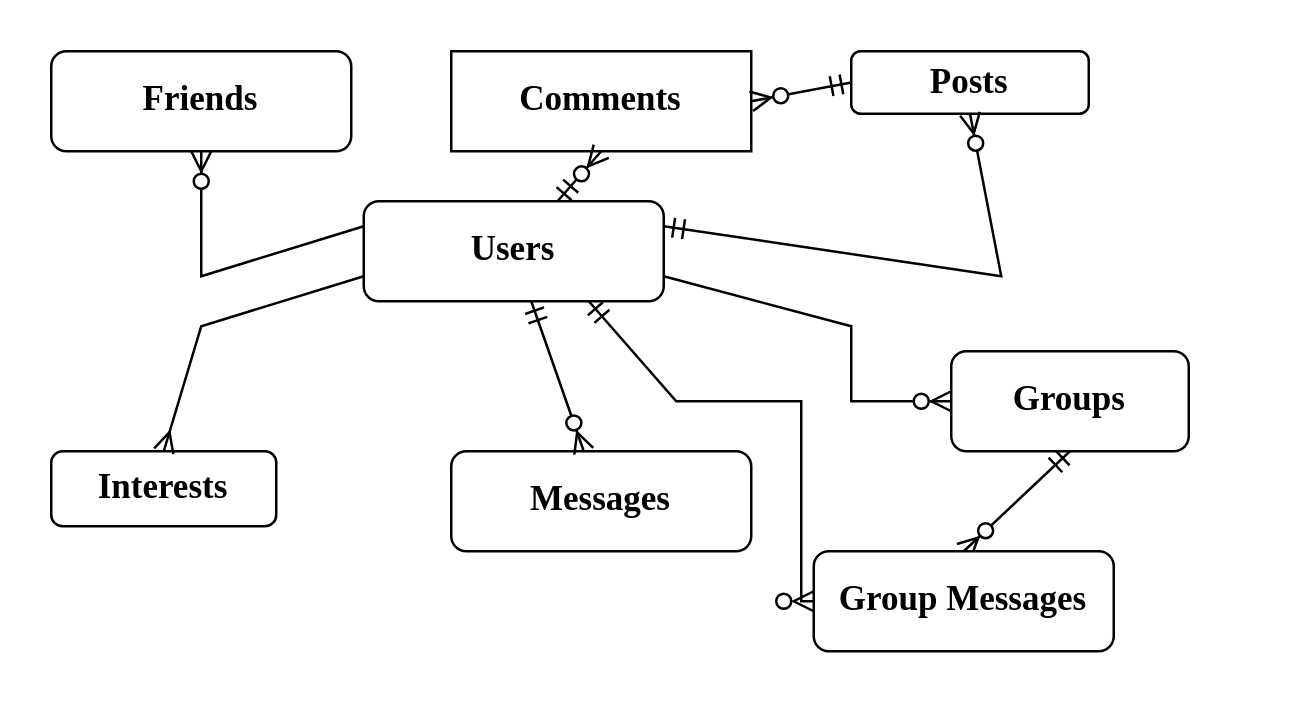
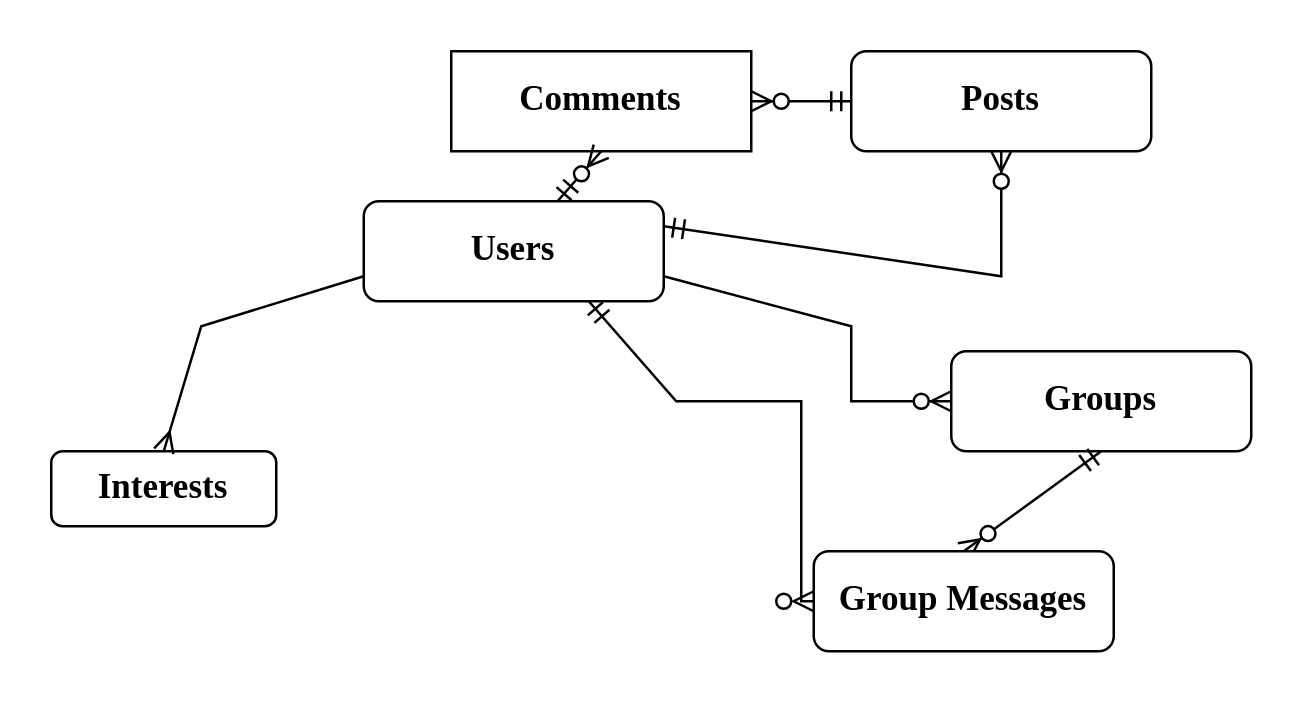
  <mxCell id="0" />
  <mxCell id="1" parent="0" />
  <mxCell id="2" value="Users" style="rounded=1;whiteSpace=wrap;html=1;fontStyle=1;fontFamily=Times New Roman;fontSize=14;" parent="1" vertex="1"><mxGeometry x="145" y="80" width="120" height="40" as="geometry" /></mxCell>
  <mxCell id="3" value="" style="endArrow=ERzeroToMany;html=1;rounded=0;exitX=1;exitY=0.75;exitDx=0;exitDy=0;" parent="1" source="2" target="4" edge="1"><mxGeometry width="50" height="50" relative="1" as="geometry"><mxPoint x="290" y="120" as="sourcePoint" /><mxPoint x="340" y="125" as="targetPoint" /><Array as="points"><mxPoint x="340" y="130" /><mxPoint x="340" y="160" /></Array></mxGeometry></mxCell>
- <mxCell id="4" value="Groups" style="rounded=1;whiteSpace=wrap;html=1;fontStyle=1;fontFamily=Times New Roman;fontSize=14;" vertex="1" parent="1"><mxGeometry x="380" y="140" width="95" height="40" as="geometry" /></mxCell>
- <mxCell id="5" value="Messa&lt;span style=&quot;background-color: transparent; color: light-dark(rgb(0, 0, 0), rgb(255, 255, 255));&quot;&gt;ges&lt;/span&gt;" style="rounded=1;whiteSpace=wrap;html=1;fontStyle=1;fontFamily=Times New Roman;fontSize=14;direction=west;" vertex="1" parent="1"><mxGeometry x="180" y="180" width="120" height="40" as="geometry" /></mxCell>
- <mxCell id="6" value="Friends" style="rounded=1;whiteSpace=wrap;html=1;fontStyle=1;fontFamily=Times New Roman;fontSize=14;" vertex="1" parent="1"><mxGeometry x="20" y="20" width="120" height="40" as="geometry" /></mxCell>
- <mxCell id="7" value="" style="endArrow=ERzeroToMany;html=1;rounded=0;exitX=0;exitY=0.25;exitDx=0;exitDy=0;entryX=0.5;entryY=1;entryDx=0;entryDy=0;" edge="1" parent="1" source="2" target="6"><mxGeometry width="50" height="50" relative="1" as="geometry"><mxPoint x="250" y="160" as="sourcePoint" /><mxPoint x="250" y="230" as="targetPoint" /><Array as="points"><mxPoint x="80" y="110" /></Array></mxGeometry></mxCell>
+ <mxCell id="4" value="Groups" style="rounded=1;whiteSpace=wrap;html=1;fontStyle=1;fontFamily=Times New Roman;fontSize=14;" vertex="1" parent="1"><mxGeometry x="380" y="140" width="120" height="40" as="geometry" /></mxCell>
  <mxCell id="8" value="Comments" style="whiteSpace=wrap;html=1;fontStyle=1;fontFamily=Times New Roman;fontSize=14;rounded=0;" vertex="1" parent="1"><mxGeometry x="180" y="20" width="120" height="40" as="geometry" /></mxCell>
  <mxCell id="9" value="" style="endArrow=ERzeroToMany;startArrow=ERmandOne;html=1;rounded=0;entryX=0.5;entryY=1;entryDx=0;entryDy=0;" edge="1" parent="1" source="2" target="8"><mxGeometry width="50" height="50" relative="1" as="geometry"><mxPoint x="240" y="100" as="sourcePoint" /><mxPoint x="250" y="150" as="targetPoint" /><Array as="points" /></mxGeometry></mxCell>
- <mxCell id="10" value="Posts" style="rounded=1;whiteSpace=wrap;html=1;fontStyle=1;fontFamily=Times New Roman;fontSize=14;" vertex="1" parent="1"><mxGeometry x="340" y="20" width="95" height="25" as="geometry" /></mxCell>
+ <mxCell id="10" value="Posts" style="rounded=1;whiteSpace=wrap;html=1;fontStyle=1;fontFamily=Times New Roman;fontSize=14;" vertex="1" parent="1"><mxGeometry x="340" y="20" width="120" height="40" as="geometry" /></mxCell>
  <mxCell id="11" value="" style="endArrow=ERzeroToMany;startArrow=ERmandOne;html=1;rounded=0;exitX=0.5;exitY=1;exitDx=0;exitDy=0;entryX=0.5;entryY=0;entryDx=0;entryDy=0;" edge="1" parent="1" source="4" target="12"><mxGeometry width="50" height="50" relative="1" as="geometry"><mxPoint x="390" y="250" as="sourcePoint" /><mxPoint x="240" y="110" as="targetPoint" /></mxGeometry></mxCell>
  <mxCell id="12" value="Group Messa&lt;span style=&quot;color: light-dark(rgb(0, 0, 0), rgb(255, 255, 255)); background-color: transparent;&quot;&gt;ges&lt;/span&gt;" style="rounded=1;whiteSpace=wrap;html=1;fontStyle=1;fontFamily=Times New Roman;fontSize=14;" vertex="1" parent="1"><mxGeometry x="325" y="220" width="120" height="40" as="geometry" /></mxCell>
  <mxCell id="13" value="Interests" style="rounded=1;whiteSpace=wrap;html=1;fontStyle=1;fontFamily=Times New Roman;fontSize=14;" vertex="1" parent="1"><mxGeometry x="20" y="180" width="90" height="30" as="geometry" /></mxCell>
  <mxCell id="14" value="" style="endArrow=ERmany;html=1;rounded=0;exitX=0;exitY=0.75;exitDx=0;exitDy=0;entryX=0.5;entryY=0;entryDx=0;entryDy=0;" edge="1" parent="1" source="2" target="13"><mxGeometry width="50" height="50" relative="1" as="geometry"><mxPoint x="190" y="130" as="sourcePoint" /><mxPoint x="90" y="70" as="targetPoint" /><Array as="points"><mxPoint x="80" y="130" /></Array></mxGeometry></mxCell>
  <mxCell id="15" value="" style="endArrow=ERzeroToMany;startArrow=ERmandOne;html=1;rounded=0;exitX=1;exitY=0.25;exitDx=0;exitDy=0;entryX=0.5;entryY=1;entryDx=0;entryDy=0;" edge="1" parent="1" source="2" target="10"><mxGeometry width="50" height="50" relative="1" as="geometry"><mxPoint x="450" y="190" as="sourcePoint" /><mxPoint x="450" y="230" as="targetPoint" /><Array as="points"><mxPoint x="400" y="110" /></Array></mxGeometry></mxCell>
  <mxCell id="16" value="" style="endArrow=ERzeroToMany;startArrow=ERmandOne;html=1;rounded=0;exitX=0;exitY=0.5;exitDx=0;exitDy=0;entryX=1;entryY=0.5;entryDx=0;entryDy=0;" edge="1" parent="1" source="10" target="8"><mxGeometry width="50" height="50" relative="1" as="geometry"><mxPoint x="310" y="120" as="sourcePoint" /><mxPoint x="410" y="70" as="targetPoint" /><Array as="points" /></mxGeometry></mxCell>
- <mxCell id="17" value="" style="endArrow=ERzeroToMany;startArrow=ERmandOne;html=1;rounded=0;" edge="1" parent="1" source="2" target="5"><mxGeometry width="50" height="50" relative="1" as="geometry"><mxPoint x="239.66" y="140" as="sourcePoint" /><mxPoint x="239.66" y="180" as="targetPoint" /></mxGeometry></mxCell>
  <mxCell id="18" value="" style="endArrow=ERzeroToMany;startArrow=ERmandOne;html=1;rounded=0;exitX=0.75;exitY=1;exitDx=0;exitDy=0;entryX=0;entryY=0.5;entryDx=0;entryDy=0;" edge="1" parent="1" source="2" target="12"><mxGeometry width="50" height="50" relative="1" as="geometry"><mxPoint x="450" y="190" as="sourcePoint" /><mxPoint x="450" y="230" as="targetPoint" /><Array as="points"><mxPoint x="270" y="160" /><mxPoint x="320" y="160" /><mxPoint x="320" y="240" /></Array></mxGeometry></mxCell>
